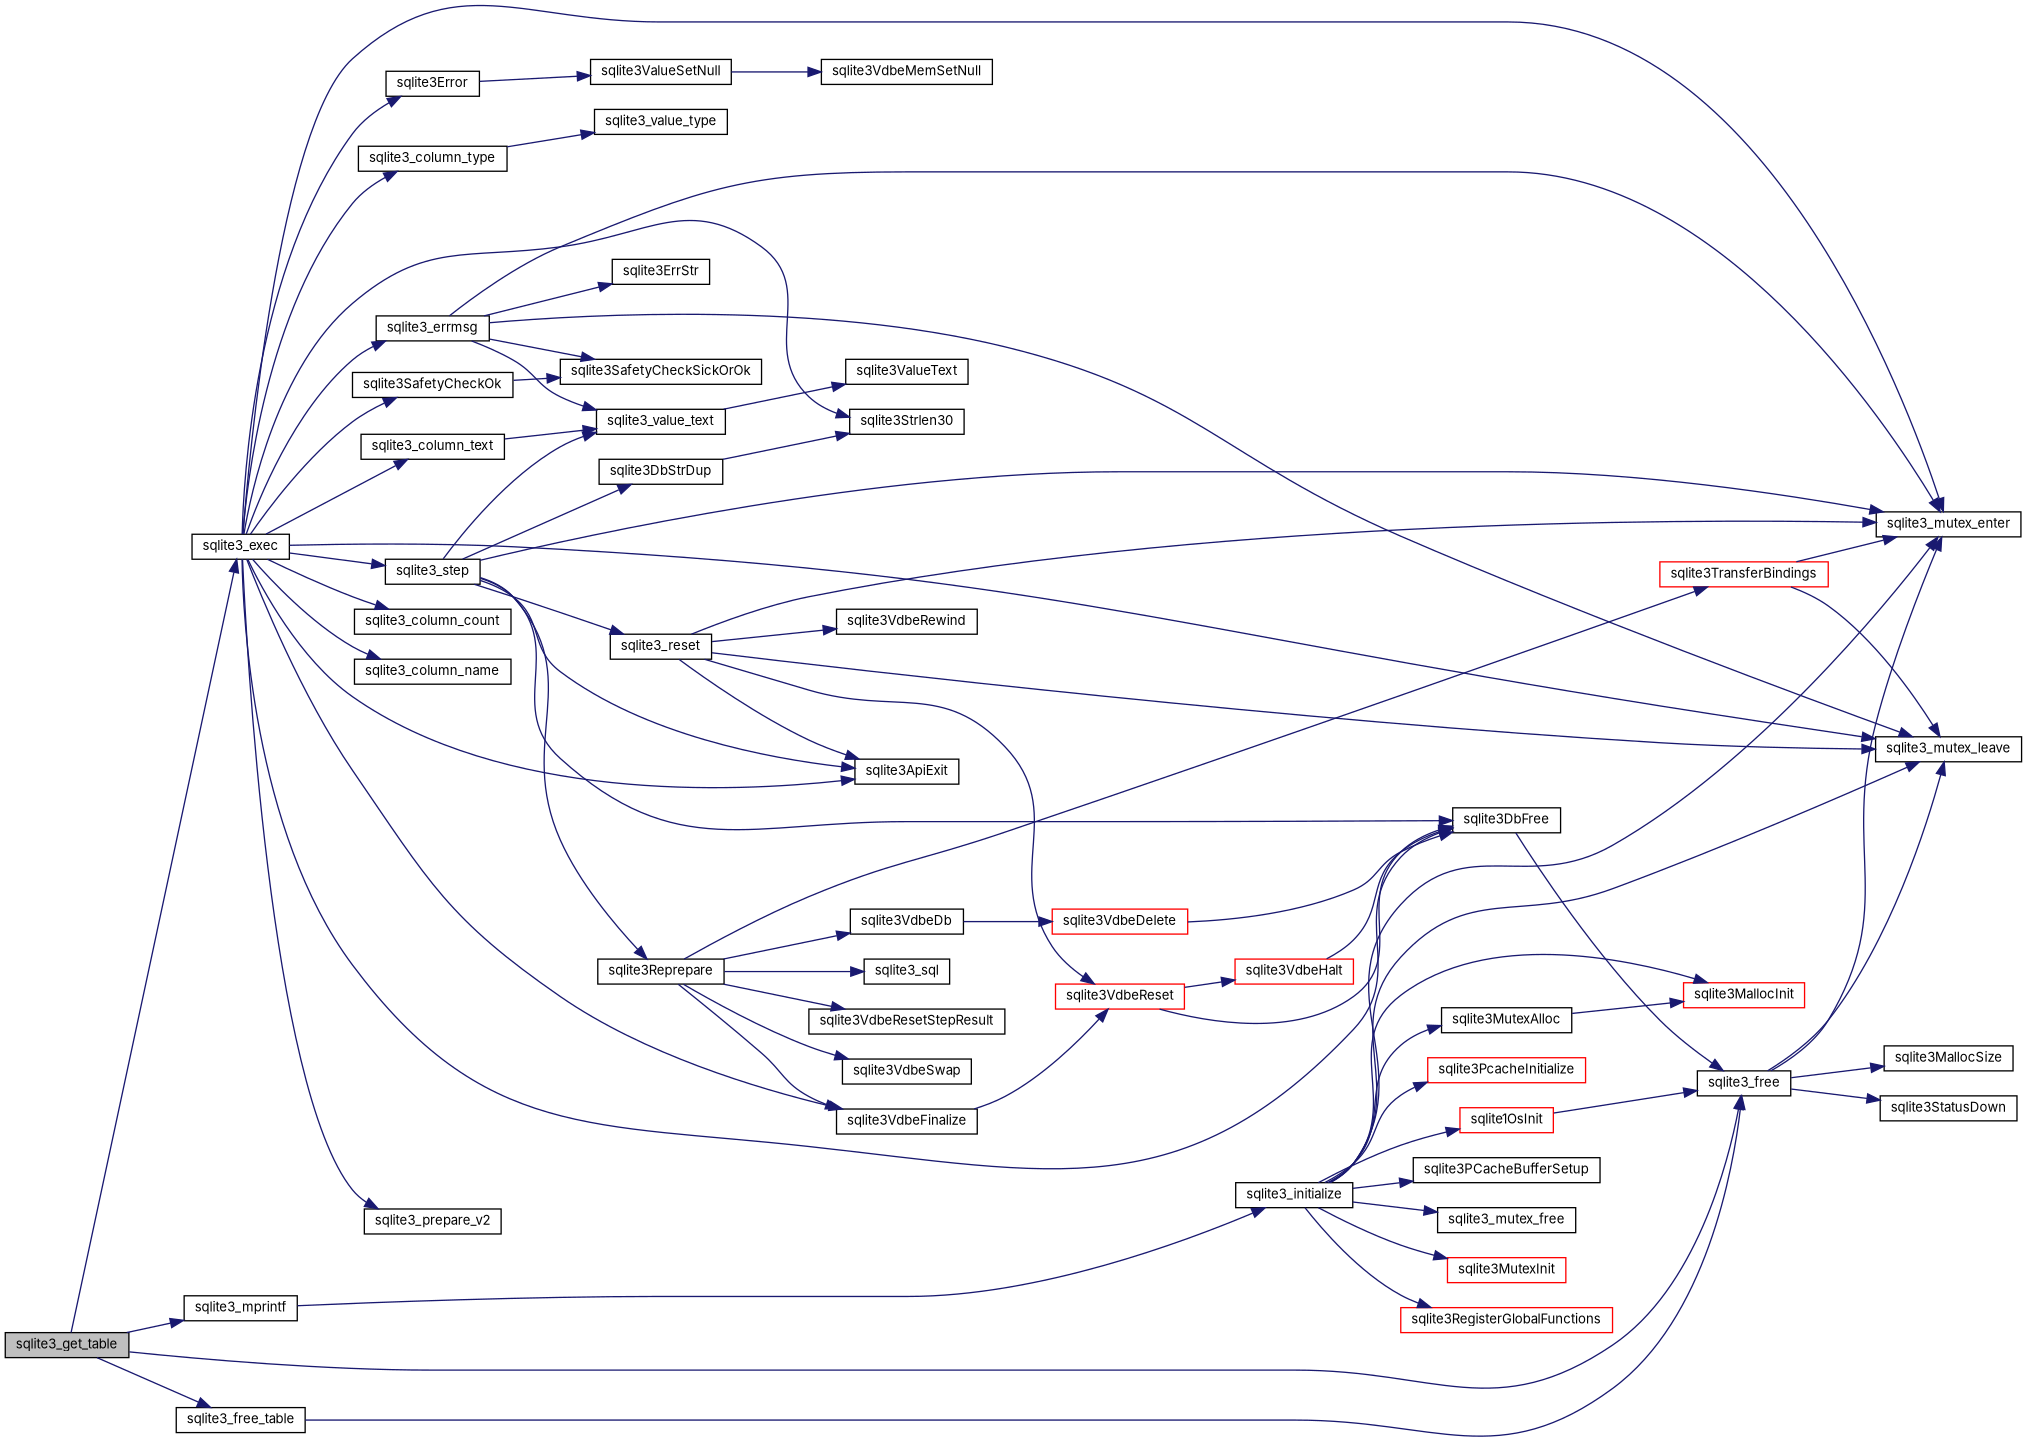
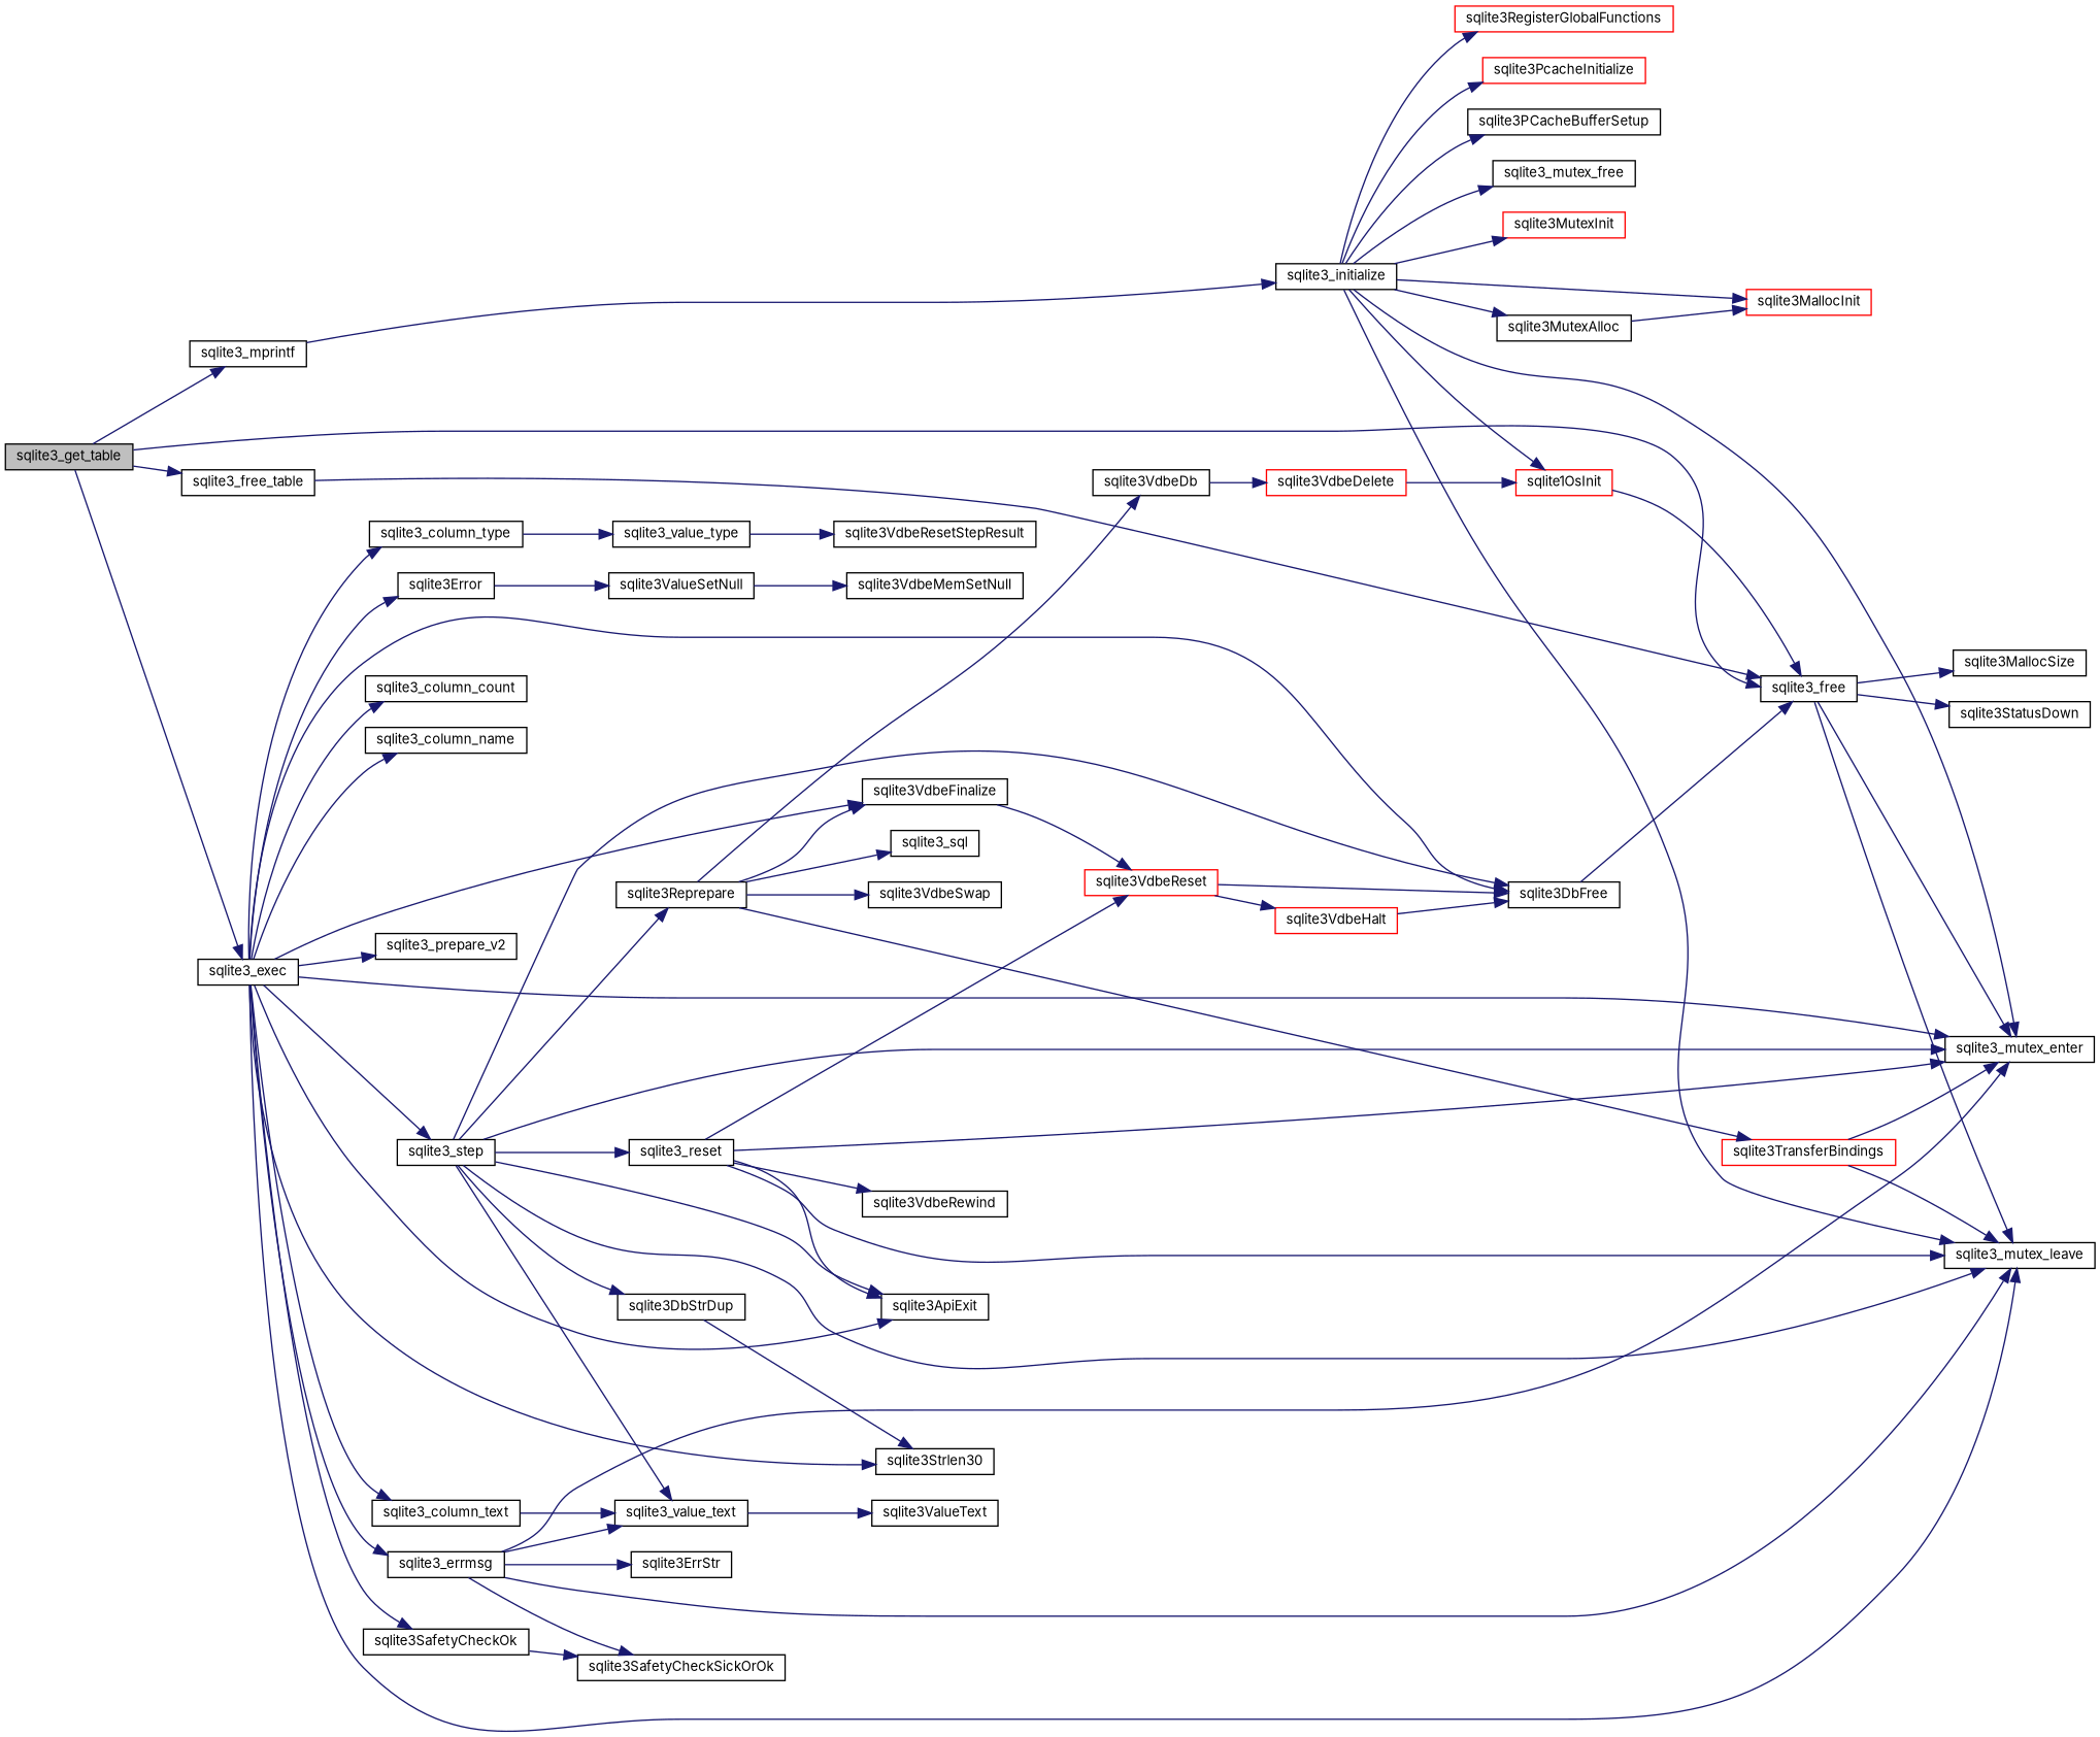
  digraph {
    fontname=Inter
    rankdir=LR
    node [color=black fillcolor=white fontname=Inter fontsize=10 shape=record style=filled]
    edge [color=midnightblue fontname=Inter fontsize=10 labelfontname=Helvetica labelfontsize=10 style=solid]
    n1 [fillcolor=grey75 fontcolor=black height=0.2 label=sqlite3_get_table width=0.4]
    n2 [height=0.2 label=sqlite3_exec width=0.4]
    n3 [height=0.2 label=sqlite3_free width=0.4]
    n4 [height=0.2 label=sqlite3_free_table width=0.4]
    n5 [height=0.2 label=sqlite3_mprintf width=0.4]
    n6 [height=0.2 label=sqlite3_column_count width=0.4]
    n7 [height=0.2 label=sqlite3_column_name width=0.4]
    n8 [height=0.2 label=sqlite3_column_text width=0.4]
    n9 [height=0.2 label=sqlite3_column_type width=0.4]
    n10 [height=0.2 label=sqlite3_errmsg width=0.4]
    n11 [height=0.2 label=sqlite3_mutex_enter width=0.4]
    n12 [height=0.2 label=sqlite3_mutex_leave width=0.4]
    n13 [height=0.2 label=sqlite3_prepare_v2 width=0.4]
    n14 [height=0.2 label=sqlite3_step width=0.4]
    n15 [height=0.2 label=sqlite3VdbeFinalize width=0.4]
    n16 [height=0.2 label=sqlite3DbFree width=0.4]
    n17 [height=0.2 label=sqlite3ApiExit width=0.4]
    n18 [height=0.2 label=sqlite3Strlen30 width=0.4]
    n19 [height=0.2 label=sqlite3Error width=0.4]
    n20 [height=0.2 label=sqlite3SafetyCheckOk width=0.4]
    n21 [height=0.2 label=sqlite3MallocSize width=0.4]
    n22 [height=0.2 label=sqlite3StatusDown width=0.4]
    n23 [height=0.2 label=sqlite3_initialize width=0.4]
    n24 [height=0.2 label=sqlite3_value_text width=0.4]
    n25 [height=0.2 label=sqlite3_value_type width=0.4]
    n26 [height=0.2 label=sqlite3ErrStr width=0.4]
    n27 [height=0.2 label=sqlite3SafetyCheckSickOrOk width=0.4]
    n28 [height=0.2 label=sqlite3Reprepare width=0.4]
    n29 [height=0.2 label=sqlite3_reset width=0.4]
    n30 [height=0.2 label=sqlite3DbStrDup width=0.4]
    n31 [color=red height=0.2 label=sqlite3VdbeReset width=0.4]
    n32 [height=0.2 label=sqlite3ValueSetNull width=0.4]
    n33 [height=0.2 label=sqlite3ValueText width=0.4]
    n34 [height=0.2 label=sqlite3_sql width=0.4]
    n35 [height=0.2 label=sqlite3VdbeDb width=0.4]
    n36 [height=0.2 label=sqlite3VdbeSwap width=0.4]
    n37 [color=red height=0.2 label=sqlite3TransferBindings width=0.4]
    n38 [height=0.2 label=sqlite3VdbeResetStepResult width=0.4]
    n39 [height=0.2 label=sqlite3VdbeRewind width=0.4]
    n40 [color=red height=0.2 label=sqlite3VdbeDelete width=0.4]
    n41 [color=red height=0.2 label=sqlite3VdbeHalt width=0.4]
    n42 [height=0.2 label=sqlite3VdbeMemSetNull width=0.4]
    n43 [color=red height=0.2 label=sqlite3MutexInit width=0.4]
    n44 [height=0.2 label=sqlite3MutexAlloc width=0.4]
    n45 [color=red height=0.2 label=sqlite3MallocInit width=0.4]
    n46 [color=red height=0.2 label=sqlite3RegisterGlobalFunctions width=0.4]
    n47 [color=red height=0.2 label=sqlite3PcacheInitialize width=0.4]
    n48 [color=red height=0.2 label=sqlite1OsInit width=0.4]
    n49 [height=0.2 label=sqlite3PCacheBufferSetup width=0.4]
    n50 [height=0.2 label=sqlite3_mutex_free width=0.4]
    n1 -> n2
    n1 -> n3
    n1 -> n4
    n1 -> n5
    n2 -> n6
    n2 -> n7
    n2 -> n8
    n2 -> n9
    n2 -> n10
    n2 -> n11
    n2 -> n12
    n2 -> n13
    n2 -> n14
    n2 -> n15
    n2 -> n16
    n2 -> n17
    n2 -> n18
    n2 -> n19
    n2 -> n20
    n3 -> n11
    n3 -> n12
    n3 -> n21
    n3 -> n22
    n4 -> n3
    n5 -> n23
    n8 -> n24
    n9 -> n25
    n10 -> n11
    n10 -> n12
    n10 -> n24
    n10 -> n26
    n10 -> n27
    n14 -> n11
+   n14 -> n12
    n14 -> n16
    n14 -> n17
    n14 -> n24
    n14 -> n28
    n14 -> n29
    n14 -> n30
    n15 -> n31
    n16 -> n3
    n19 -> n32
    n20 -> n27
    n23 -> n11
    n23 -> n12
    n23 -> n43
    n23 -> n44
    n23 -> n45
    n23 -> n46
    n23 -> n47
    n23 -> n48
    n23 -> n49
    n23 -> n50
    n24 -> n33
    n28 -> n15
    n28 -> n34
    n28 -> n35
    n28 -> n36
    n28 -> n37
-   n28 -> n38
+   n25 -> n38
    n29 -> n11
    n29 -> n12
    n29 -> n17
    n29 -> n31
    n29 -> n39
    n30 -> n18
    n31 -> n16
    n31 -> n41
    n32 -> n42
    n35 -> n40
    n37 -> n11
    n37 -> n12
-   n40 -> n16
+   n40 -> n48
    n41 -> n16
    n44 -> n45
    n48 -> n3
  }
